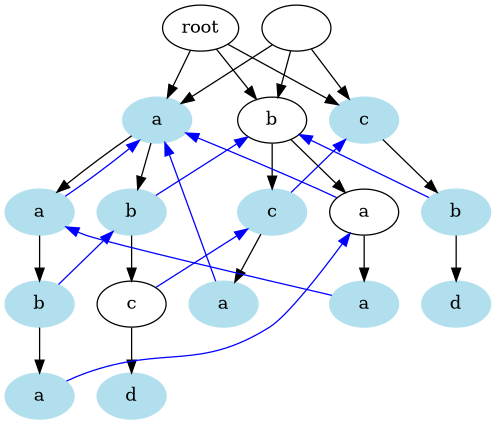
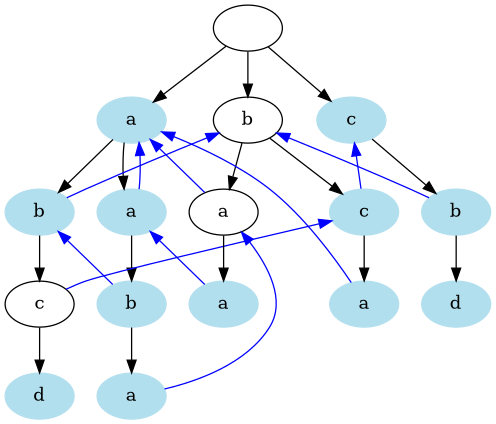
  digraph {
    node [color=lightblue2 style=filled]
    n1 [label=a]
-   root [color="" style=""]
    n3 [label=b color="" style=""]
    n4 [label=c]
    n5 [label=b]
    n6 [label=a]
    "" [color="" style=""]
    n8 [label=c color="" style=""]
    n9 [label=b]
    n10 [label=a]
    n11 [label=a color="" style=""]
    n12 [label=c]
    n13 [label=a]
    n14 [label=a]
    n15 [label=d]
    n16 [label=b]
    n17 [label=d]
    n1 -> n5
    n1 -> n6
-   root -> n1
-   root -> n3
-   root -> n4
    n3 -> n11
    n3 -> n12
    n4 -> n16
    n5 -> n3 [color=blue constraint=false]
    n5 -> n8
    n6 -> n1 [color=blue constraint=false]
    n6 -> n9
    "" -> n1
    "" -> n3
    "" -> n4
    n8 -> n12 [color=blue constraint=false]
    n8 -> n15
    n9 -> n5 [color=blue constraint=false]
    n9 -> n10
    n10 -> n11 [color=blue constraint=false]
    n11 -> n1 [color=blue constraint=false]
    n11 -> n14
    n12 -> n4 [color=blue constraint=false]
    n12 -> n13
    n13 -> n1 [color=blue constraint=false]
    n14 -> n6 [color=blue constraint=false]
    n16 -> n3 [color=blue constraint=false]
    n16 -> n17
  }
